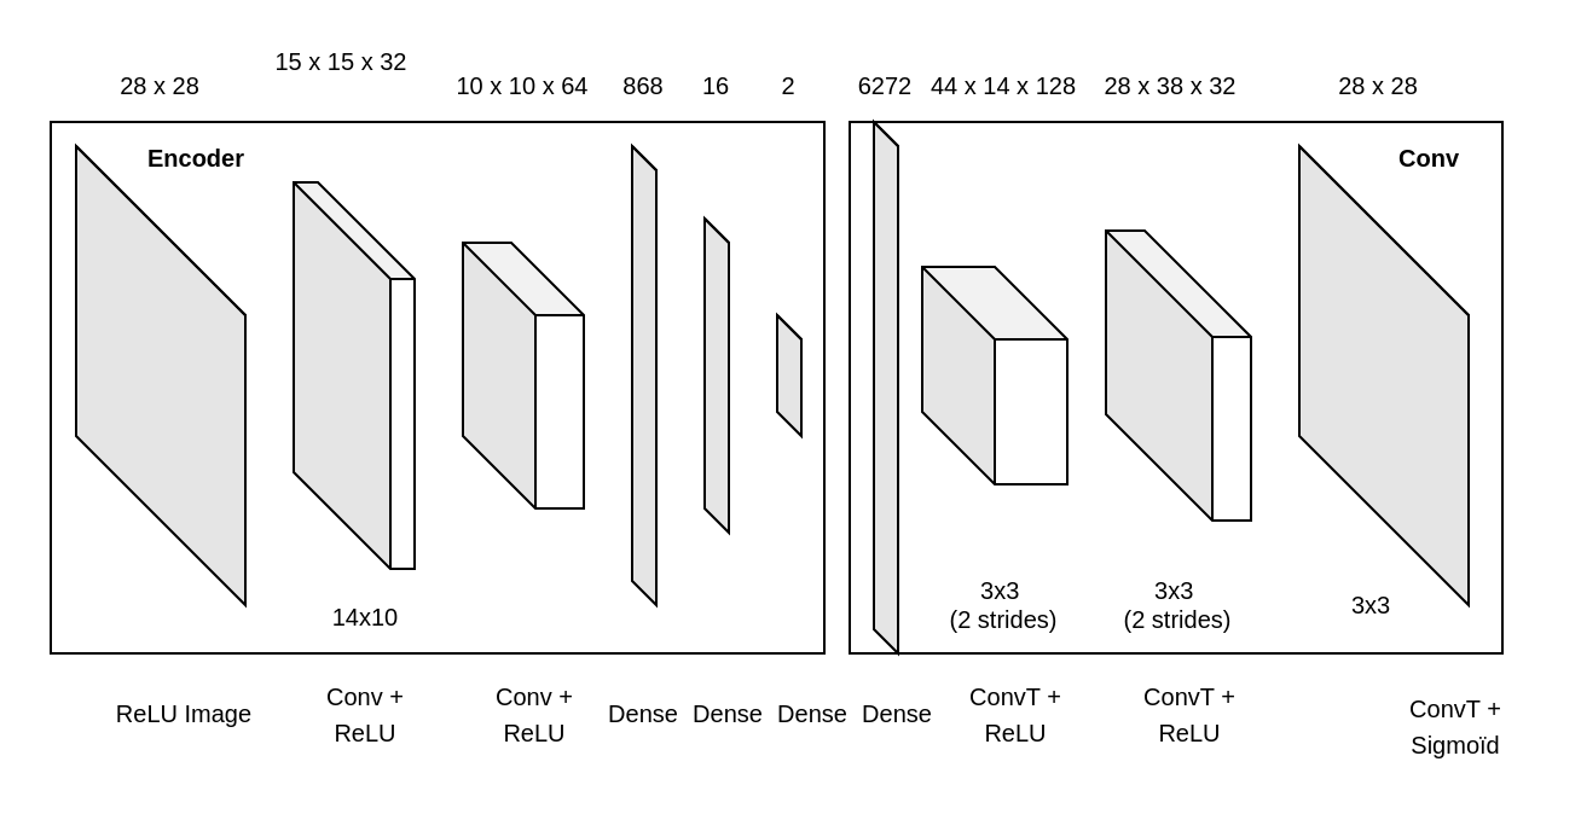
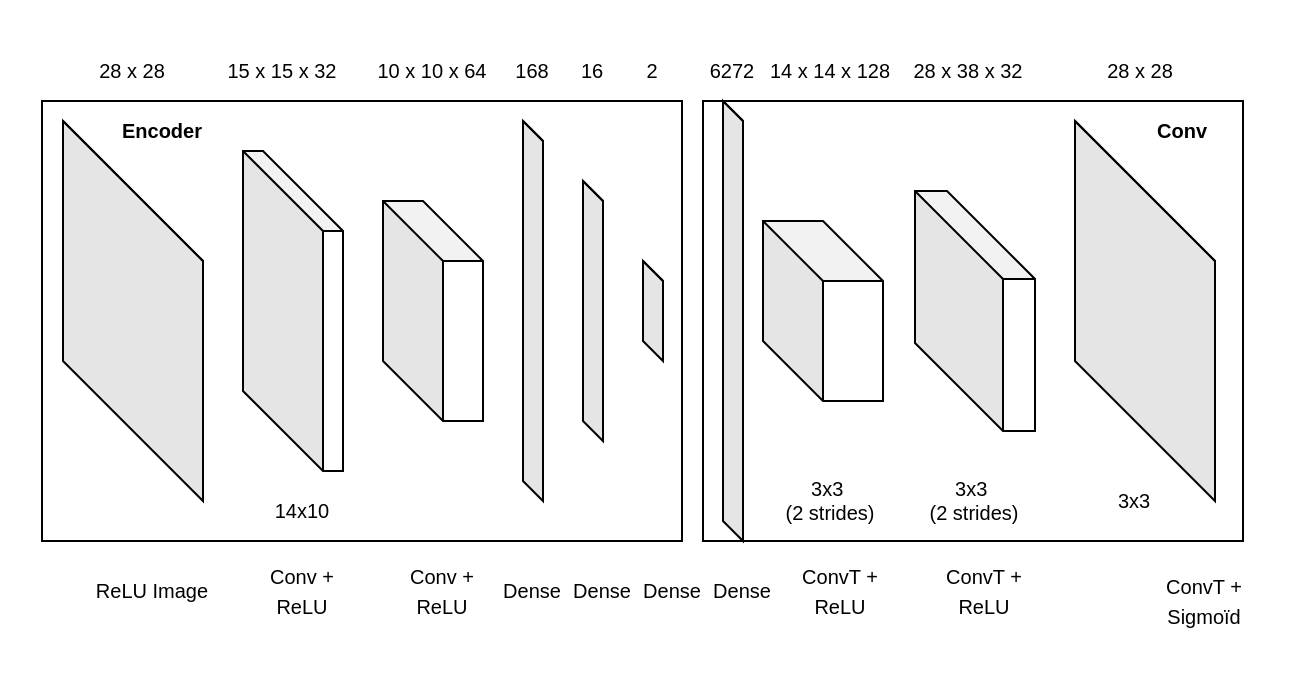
  <mxCell id="0" />
  <mxCell id="1" parent="0" />
  <mxCell id="2" value="" style="rounded=0;whiteSpace=wrap;html=1;" vertex="1" parent="1"><mxGeometry x="351" y="50" width="270" height="220" as="geometry" /></mxCell>
  <mxCell id="3" value="" style="rounded=0;whiteSpace=wrap;html=1;" vertex="1" parent="1"><mxGeometry x="20.5" y="50" width="320" height="220" as="geometry" /></mxCell>
  <mxCell id="4" value="" style="shape=cube;whiteSpace=wrap;html=1;boundedLbl=1;backgroundOutline=1;darkOpacity=0.05;darkOpacity2=0.1;size=160;" vertex="1" parent="1"><mxGeometry x="31" y="60" width="70" height="190" as="geometry" /></mxCell>
  <mxCell id="5" value="" style="shape=cube;whiteSpace=wrap;html=1;boundedLbl=1;backgroundOutline=1;darkOpacity=0.05;darkOpacity2=0.1;size=40;" vertex="1" parent="1"><mxGeometry x="121" y="75" width="50" height="160" as="geometry" /></mxCell>
  <mxCell id="6" value="" style="shape=cube;whiteSpace=wrap;html=1;boundedLbl=1;backgroundOutline=1;darkOpacity=0.05;darkOpacity2=0.1;size=30;" vertex="1" parent="1"><mxGeometry x="191" y="100" width="50" height="110" as="geometry" /></mxCell>
  <mxCell id="7" value="" style="shape=cube;whiteSpace=wrap;html=1;boundedLbl=1;backgroundOutline=1;darkOpacity=0.05;darkOpacity2=0.1;size=160;" vertex="1" parent="1"><mxGeometry x="261" y="60" width="10" height="190" as="geometry" /></mxCell>
  <mxCell id="8" value="" style="shape=cube;whiteSpace=wrap;html=1;boundedLbl=1;backgroundOutline=1;darkOpacity=0.05;darkOpacity2=0.1;size=160;" vertex="1" parent="1"><mxGeometry x="291" y="90" width="10" height="130" as="geometry" /></mxCell>
  <mxCell id="9" value="" style="shape=cube;whiteSpace=wrap;html=1;boundedLbl=1;backgroundOutline=1;darkOpacity=0.05;darkOpacity2=0.1;size=160;" vertex="1" parent="1"><mxGeometry x="321" y="130" width="10" height="50" as="geometry" /></mxCell>
  <mxCell id="10" value="" style="shape=cube;whiteSpace=wrap;html=1;boundedLbl=1;backgroundOutline=1;darkOpacity=0.05;darkOpacity2=0.1;size=160;" vertex="1" parent="1"><mxGeometry x="361" y="50" width="10" height="220" as="geometry" /></mxCell>
  <mxCell id="11" value="" style="shape=cube;whiteSpace=wrap;html=1;boundedLbl=1;backgroundOutline=1;darkOpacity=0.05;darkOpacity2=0.1;size=30;" vertex="1" parent="1"><mxGeometry x="381" y="110" width="60" height="90" as="geometry" /></mxCell>
  <mxCell id="12" value="" style="shape=cube;whiteSpace=wrap;html=1;boundedLbl=1;backgroundOutline=1;darkOpacity=0.05;darkOpacity2=0.1;size=44;" vertex="1" parent="1"><mxGeometry x="457" y="95" width="60" height="120" as="geometry" /></mxCell>
  <mxCell id="13" value="" style="shape=cube;whiteSpace=wrap;html=1;boundedLbl=1;backgroundOutline=1;darkOpacity=0.05;darkOpacity2=0.1;size=160;" vertex="1" parent="1"><mxGeometry x="537" y="60" width="70" height="190" as="geometry" /></mxCell>
  <mxCell id="14" value="&lt;font style=&quot;font-size: 10px;&quot;&gt;ReLU Image&lt;/font&gt;" style="text;html=1;strokeColor=none;fillColor=none;align=center;verticalAlign=middle;whiteSpace=wrap;rounded=0;" vertex="1" parent="1"><mxGeometry x="45.5" y="280" width="60" height="30" as="geometry" /></mxCell>
  <mxCell id="15" value="&lt;font style=&quot;font-size: 10px;&quot;&gt;Conv + ReLU&lt;/font&gt;" style="text;html=1;strokeColor=none;fillColor=none;align=center;verticalAlign=middle;whiteSpace=wrap;rounded=0;" vertex="1" parent="1"><mxGeometry x="120.5" y="280" width="60" height="30" as="geometry" /></mxCell>
  <mxCell id="16" value="&lt;font style=&quot;font-size: 10px;&quot;&gt;Conv + ReLU&lt;/font&gt;" style="text;html=1;strokeColor=none;fillColor=none;align=center;verticalAlign=middle;whiteSpace=wrap;rounded=0;" vertex="1" parent="1"><mxGeometry x="190.5" y="280" width="60" height="30" as="geometry" /></mxCell>
  <mxCell id="17" value="&lt;font style=&quot;font-size: 10px;&quot;&gt;Dense&lt;/font&gt;" style="text;html=1;strokeColor=none;fillColor=none;align=center;verticalAlign=middle;whiteSpace=wrap;rounded=0;" vertex="1" parent="1"><mxGeometry x="236" y="280" width="60" height="30" as="geometry" /></mxCell>
  <mxCell id="18" value="&lt;font style=&quot;font-size: 10px;&quot;&gt;Dense&lt;/font&gt;" style="text;html=1;strokeColor=none;fillColor=none;align=center;verticalAlign=middle;whiteSpace=wrap;rounded=0;" vertex="1" parent="1"><mxGeometry x="271" y="280" width="60" height="30" as="geometry" /></mxCell>
  <mxCell id="19" value="&lt;font style=&quot;font-size: 10px;&quot;&gt;Dense&lt;/font&gt;" style="text;html=1;strokeColor=none;fillColor=none;align=center;verticalAlign=middle;whiteSpace=wrap;rounded=0;" vertex="1" parent="1"><mxGeometry x="305.5" y="280" width="60" height="30" as="geometry" /></mxCell>
  <mxCell id="20" value="14x10" style="text;html=1;strokeColor=none;fillColor=none;align=center;verticalAlign=middle;whiteSpace=wrap;rounded=0;fontSize=10;" vertex="1" parent="1"><mxGeometry x="121" y="240" width="60" height="30" as="geometry" /></mxCell>
  <mxCell id="21" value="&lt;font style=&quot;font-size: 10px;&quot;&gt;ConvT + ReLU&lt;/font&gt;" style="text;html=1;strokeColor=none;fillColor=none;align=center;verticalAlign=middle;whiteSpace=wrap;rounded=0;" vertex="1" parent="1"><mxGeometry x="389.5" y="280" width="60" height="30" as="geometry" /></mxCell>
  <mxCell id="22" value="&lt;font style=&quot;font-size: 10px;&quot;&gt;ConvT + ReLU&lt;/font&gt;" style="text;html=1;strokeColor=none;fillColor=none;align=center;verticalAlign=middle;whiteSpace=wrap;rounded=0;" vertex="1" parent="1"><mxGeometry x="461.5" y="280" width="60" height="30" as="geometry" /></mxCell>
  <mxCell id="23" value="&lt;font style=&quot;font-size: 10px;&quot;&gt;ConvT + Sigmoïd&lt;/font&gt;" style="text;html=1;strokeColor=none;fillColor=none;align=center;verticalAlign=middle;whiteSpace=wrap;rounded=0;" vertex="1" parent="1"><mxGeometry x="571.5" y="285" width="60" height="30" as="geometry" /></mxCell>
  <mxCell id="24" value="&lt;font style=&quot;font-size: 10px;&quot;&gt;Dense&lt;/font&gt;" style="text;html=1;strokeColor=none;fillColor=none;align=center;verticalAlign=middle;whiteSpace=wrap;rounded=0;" vertex="1" parent="1"><mxGeometry x="340.5" y="280" width="60" height="30" as="geometry" /></mxCell>
  <mxCell id="25" value="3x3&amp;nbsp;&lt;br&gt;(2 strides)" style="text;html=1;strokeColor=none;fillColor=none;align=center;verticalAlign=middle;whiteSpace=wrap;rounded=0;fontSize=10;" vertex="1" parent="1"><mxGeometry x="385" y="235" width="60" height="30" as="geometry" /></mxCell>
  <mxCell id="26" value="3x3&amp;nbsp;&lt;br&gt;(2 strides)" style="text;html=1;strokeColor=none;fillColor=none;align=center;verticalAlign=middle;whiteSpace=wrap;rounded=0;fontSize=10;" vertex="1" parent="1"><mxGeometry x="457" y="235" width="60" height="30" as="geometry" /></mxCell>
  <mxCell id="27" value="3x3" style="text;html=1;strokeColor=none;fillColor=none;align=center;verticalAlign=middle;whiteSpace=wrap;rounded=0;fontSize=10;" vertex="1" parent="1"><mxGeometry x="537" y="235" width="60" height="30" as="geometry" /></mxCell>
  <mxCell id="28" value="28 x 28" style="text;html=1;strokeColor=none;fillColor=none;align=center;verticalAlign=middle;whiteSpace=wrap;rounded=0;fontSize=10;" vertex="1" parent="1"><mxGeometry x="36" y="20" width="60" height="30" as="geometry" /></mxCell>
- <mxCell id="29" value="15 x 15 x 32" style="text;html=1;strokeColor=none;fillColor=none;align=center;verticalAlign=middle;whiteSpace=wrap;rounded=0;fontSize=10;" vertex="1" parent="1"><mxGeometry x="111" y="10" width="60" height="30" as="geometry" /></mxCell>
+ <mxCell id="29" value="15 x 15 x 32" style="text;html=1;strokeColor=none;fillColor=none;align=center;verticalAlign=middle;whiteSpace=wrap;rounded=0;fontSize=10;" vertex="1" parent="1"><mxGeometry x="111" y="20" width="60" height="30" as="geometry" /></mxCell>
  <mxCell id="30" value="10 x 10 x 64" style="text;html=1;strokeColor=none;fillColor=none;align=center;verticalAlign=middle;whiteSpace=wrap;rounded=0;fontSize=10;" vertex="1" parent="1"><mxGeometry x="186" y="20" width="60" height="30" as="geometry" /></mxCell>
- <mxCell id="31" value="868" style="text;html=1;strokeColor=none;fillColor=none;align=center;verticalAlign=middle;whiteSpace=wrap;rounded=0;fontSize=10;" vertex="1" parent="1"><mxGeometry x="236" y="20" width="60" height="30" as="geometry" /></mxCell>
+ <mxCell id="31" value="168" style="text;html=1;strokeColor=none;fillColor=none;align=center;verticalAlign=middle;whiteSpace=wrap;rounded=0;fontSize=10;" vertex="1" parent="1"><mxGeometry x="236" y="20" width="60" height="30" as="geometry" /></mxCell>
  <mxCell id="32" value="16" style="text;html=1;strokeColor=none;fillColor=none;align=center;verticalAlign=middle;whiteSpace=wrap;rounded=0;fontSize=10;" vertex="1" parent="1"><mxGeometry x="266" y="20" width="60" height="30" as="geometry" /></mxCell>
  <mxCell id="33" value="2" style="text;html=1;strokeColor=none;fillColor=none;align=center;verticalAlign=middle;whiteSpace=wrap;rounded=0;fontSize=10;" vertex="1" parent="1"><mxGeometry x="296" y="20" width="60" height="30" as="geometry" /></mxCell>
  <mxCell id="34" value="6272" style="text;html=1;strokeColor=none;fillColor=none;align=center;verticalAlign=middle;whiteSpace=wrap;rounded=0;fontSize=10;" vertex="1" parent="1"><mxGeometry x="335.5" y="20" width="60" height="30" as="geometry" /></mxCell>
- <mxCell id="35" value="44 x 14 x 128" style="text;html=1;strokeColor=none;fillColor=none;align=center;verticalAlign=middle;whiteSpace=wrap;rounded=0;fontSize=10;" vertex="1" parent="1"><mxGeometry x="382" y="20" width="66" height="30" as="geometry" /></mxCell>
+ <mxCell id="35" value="14 x 14 x 128" style="text;html=1;strokeColor=none;fillColor=none;align=center;verticalAlign=middle;whiteSpace=wrap;rounded=0;fontSize=10;" vertex="1" parent="1"><mxGeometry x="382" y="20" width="66" height="30" as="geometry" /></mxCell>
  <mxCell id="36" value="28 x 38 x 32" style="text;html=1;strokeColor=none;fillColor=none;align=center;verticalAlign=middle;whiteSpace=wrap;rounded=0;fontSize=10;" vertex="1" parent="1"><mxGeometry x="451" y="20" width="66" height="30" as="geometry" /></mxCell>
  <mxCell id="37" value="28 x 28" style="text;html=1;strokeColor=none;fillColor=none;align=center;verticalAlign=middle;whiteSpace=wrap;rounded=0;fontSize=10;" vertex="1" parent="1"><mxGeometry x="537" y="20" width="66" height="30" as="geometry" /></mxCell>
  <mxCell id="38" value="&lt;b&gt;Encoder&lt;/b&gt;" style="text;html=1;strokeColor=none;fillColor=none;align=center;verticalAlign=middle;whiteSpace=wrap;rounded=0;fontSize=10;" vertex="1" parent="1"><mxGeometry x="51" y="50" width="60" height="30" as="geometry" /></mxCell>
  <mxCell id="39" value="&lt;b&gt;Conv&lt;/b&gt;" style="text;html=1;strokeColor=none;fillColor=none;align=center;verticalAlign=middle;whiteSpace=wrap;rounded=0;fontSize=10;" vertex="1" parent="1"><mxGeometry x="561" y="50" width="60" height="30" as="geometry" /></mxCell>
